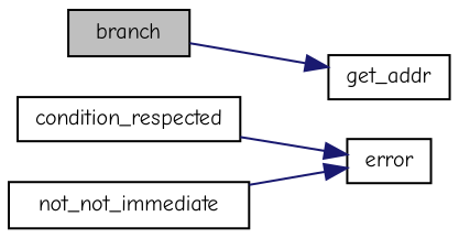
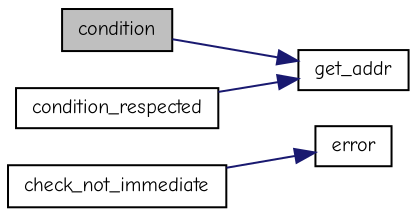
  digraph {
    fontname="Comic Neue"
    rankdir=LR
    node [color=black fillcolor=white fontname="Comic Neue" fontsize=10 shape=record style=filled]
    edge [color=midnightblue fontname="Comic Neue" fontsize=10 labelfontname=FreeSans labelfontsize=10 style=solid]
-   n1 [fillcolor=grey75 fontcolor=black height=0.2 label=branch width=0.4]
+   n1 [fillcolor=grey75 fontcolor=black height=0.2 label=condition width=0.4]
    n2 [height=0.2 label=get_addr width=0.4]
-   n3 [height=0.2 label=not_not_immediate width=0.4]
+   n3 [height=0.2 label=check_not_immediate width=0.4]
    n4 [height=0.2 label=error width=0.4]
    n5 [height=0.2 label=condition_respected width=0.4]
    n1 -> n2
    n3 -> n4
-   n5 -> n4
+   n5 -> n2
  }
